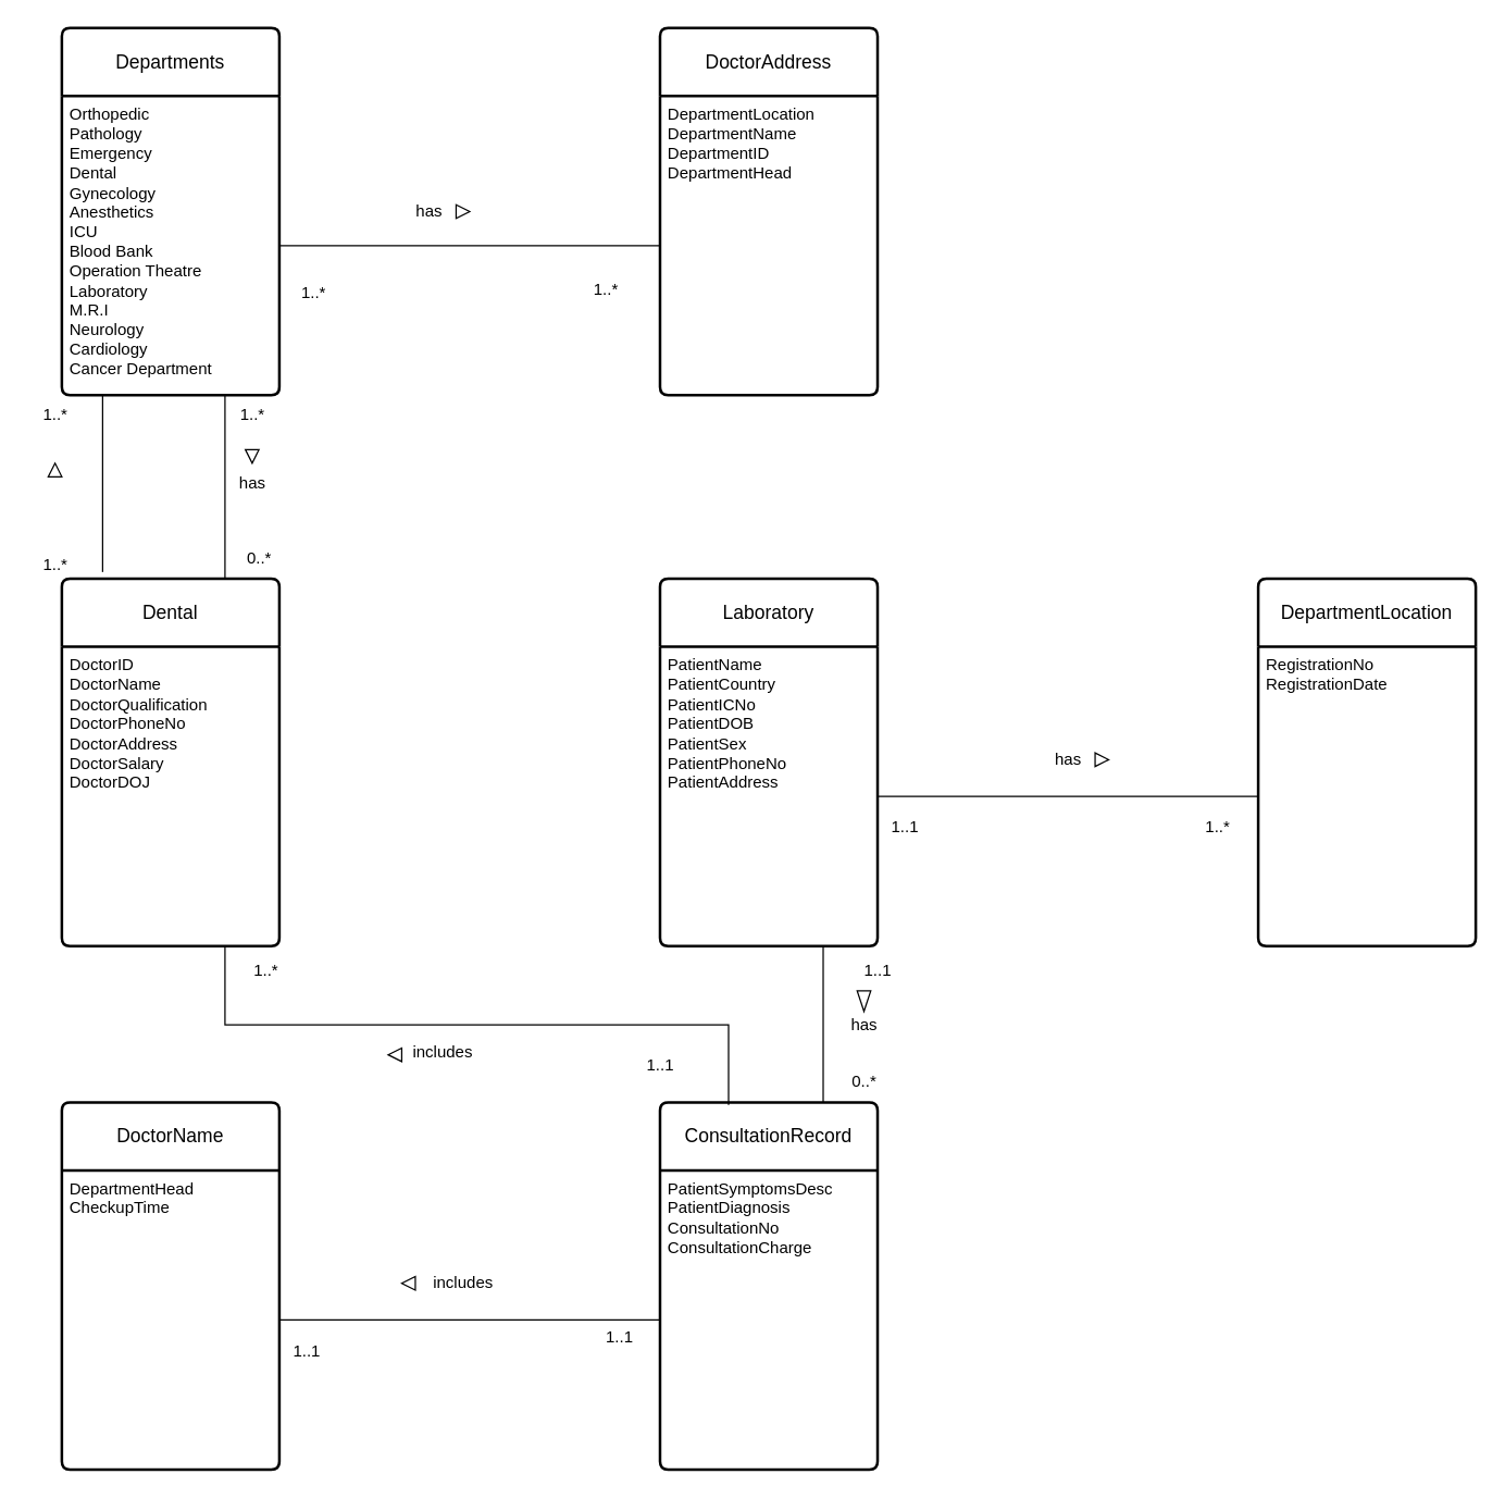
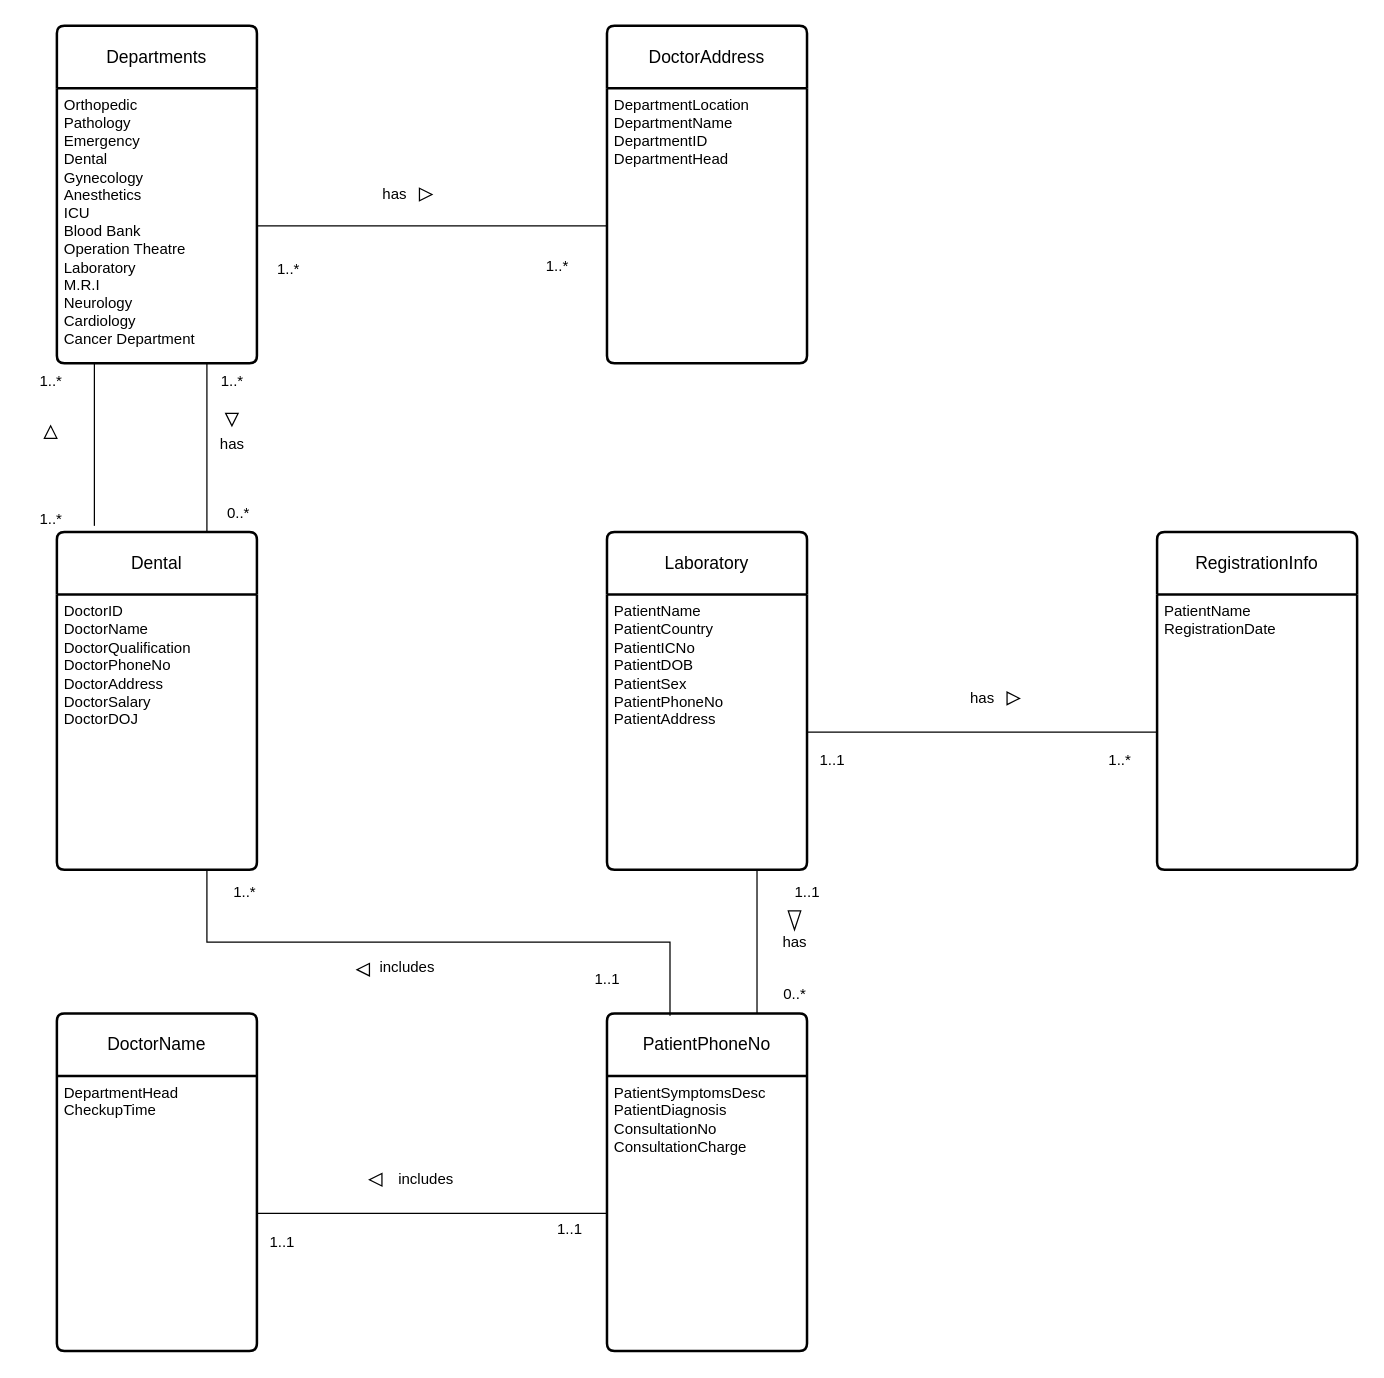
  <mxCell id="0" />
  <mxCell id="1" parent="0" />
  <mxCell id="2" value="Departments" style="swimlane;childLayout=stackLayout;horizontal=1;startSize=50;horizontalStack=0;rounded=1;fontSize=14;fontStyle=0;strokeWidth=2;resizeParent=0;resizeLast=1;shadow=0;dashed=0;align=center;arcSize=4;whiteSpace=wrap;html=1;" vertex="1" parent="1"><mxGeometry x="45" y="20" width="160" height="270" as="geometry" /></mxCell>
  <mxCell id="3" value="Orthopedic&lt;div&gt;Pathology&lt;/div&gt;&lt;div&gt;Emergency&lt;/div&gt;&lt;div&gt;Dental&lt;/div&gt;&lt;div&gt;Gynecology&lt;/div&gt;&lt;div&gt;Anesthetics&lt;/div&gt;&lt;div&gt;ICU&lt;/div&gt;&lt;div&gt;Blood Bank&lt;/div&gt;&lt;div&gt;Operation Theatre&lt;/div&gt;&lt;div&gt;Laboratory&lt;/div&gt;&lt;div&gt;M.R.I&lt;/div&gt;&lt;div&gt;Neurology&lt;/div&gt;&lt;div&gt;Cardiology&lt;/div&gt;&lt;div&gt;Cancer Department&lt;/div&gt;&lt;div&gt;&lt;br&gt;&lt;/div&gt;" style="align=left;strokeColor=none;fillColor=none;spacingLeft=4;spacingRight=4;fontSize=12;verticalAlign=top;resizable=0;rotatable=0;part=1;html=1;whiteSpace=wrap;" vertex="1" parent="2"><mxGeometry y="50" width="160" height="220" as="geometry" /></mxCell>
  <mxCell id="4" style="rounded=0;orthogonalLoop=1;jettySize=auto;html=1;exitX=1;exitY=0.5;exitDx=0;exitDy=0;entryX=0;entryY=0.5;entryDx=0;entryDy=0;endArrow=none;startFill=0;" edge="1" parent="1" source="3" target="6"><mxGeometry relative="1" as="geometry"><mxPoint x="465" y="180" as="targetPoint" /><Array as="points"><mxPoint x="315" y="180" /></Array></mxGeometry></mxCell>
  <mxCell id="5" value="DoctorAddress" style="swimlane;childLayout=stackLayout;horizontal=1;startSize=50;horizontalStack=0;rounded=1;fontSize=14;fontStyle=0;strokeWidth=2;resizeParent=0;resizeLast=1;shadow=0;dashed=0;align=center;arcSize=4;whiteSpace=wrap;html=1;" vertex="1" parent="1"><mxGeometry x="485" y="20" width="160" height="270" as="geometry" /></mxCell>
  <mxCell id="6" value="&lt;div&gt;&lt;span style=&quot;background-color: transparent; color: light-dark(rgb(0, 0, 0), rgb(255, 255, 255));&quot;&gt;DepartmentLocation&lt;/span&gt;&lt;/div&gt;&lt;div&gt;&lt;span style=&quot;background-color: transparent; color: light-dark(rgb(0, 0, 0), rgb(255, 255, 255));&quot;&gt;DepartmentName&lt;/span&gt;&lt;/div&gt;&lt;div&gt;&lt;span style=&quot;background-color: transparent; color: light-dark(rgb(0, 0, 0), rgb(255, 255, 255));&quot;&gt;DepartmentID&lt;/span&gt;&lt;/div&gt;&lt;div&gt;&lt;span style=&quot;background-color: transparent; color: light-dark(rgb(0, 0, 0), rgb(255, 255, 255));&quot;&gt;DepartmentHead&lt;/span&gt;&lt;/div&gt;" style="align=left;strokeColor=none;fillColor=none;spacingLeft=4;spacingRight=4;fontSize=12;verticalAlign=top;resizable=0;rotatable=0;part=1;html=1;whiteSpace=wrap;" vertex="1" parent="5"><mxGeometry y="50" width="160" height="220" as="geometry" /></mxCell>
  <mxCell id="7" value="has" style="text;html=1;align=center;verticalAlign=middle;resizable=0;points=[];autosize=1;strokeColor=none;fillColor=none;" vertex="1" parent="1"><mxGeometry x="295" y="140" width="40" height="30" as="geometry" /></mxCell>
  <mxCell id="8" value="1..*" style="text;html=1;align=center;verticalAlign=middle;resizable=0;points=[];autosize=1;strokeColor=none;fillColor=none;" vertex="1" parent="1"><mxGeometry x="210" y="200" width="40" height="30" as="geometry" /></mxCell>
  <mxCell id="9" value="1..*" style="text;html=1;align=center;verticalAlign=middle;resizable=0;points=[];autosize=1;strokeColor=none;fillColor=none;" vertex="1" parent="1"><mxGeometry y="198" width="40" height="30" as="geometry" x="425" /></mxCell>
  <mxCell id="10" value="" style="triangle;whiteSpace=wrap;html=1;fillColor=light-dark(#FFFFFF,#FFFFFF);strokeColor=light-dark(#000000,#000000);" vertex="1" parent="1"><mxGeometry x="335" y="150" width="10" height="10" as="geometry" /></mxCell>
  <mxCell id="11" value="Dental" style="swimlane;childLayout=stackLayout;horizontal=1;startSize=50;horizontalStack=0;rounded=1;fontSize=14;fontStyle=0;strokeWidth=2;resizeParent=0;resizeLast=1;shadow=0;dashed=0;align=center;arcSize=4;whiteSpace=wrap;html=1;" vertex="1" parent="1"><mxGeometry x="45" y="425" width="160" height="270" as="geometry" /></mxCell>
  <mxCell id="12" value="&lt;div&gt;DoctorID&lt;/div&gt;DoctorName&lt;div&gt;DoctorQualification&lt;/div&gt;&lt;div&gt;DoctorPhoneNo&lt;/div&gt;&lt;div&gt;DoctorAddress&lt;/div&gt;&lt;div&gt;DoctorSalary&lt;/div&gt;&lt;div&gt;DoctorDOJ&lt;/div&gt;&lt;div&gt;&lt;br&gt;&lt;/div&gt;" style="align=left;strokeColor=none;fillColor=none;spacingLeft=4;spacingRight=4;fontSize=12;verticalAlign=top;resizable=0;rotatable=0;part=1;html=1;whiteSpace=wrap;" vertex="1" parent="11"><mxGeometry y="50" width="160" height="220" as="geometry" /></mxCell>
  <mxCell id="13" style="edgeStyle=orthogonalEdgeStyle;rounded=0;orthogonalLoop=1;jettySize=auto;html=1;endArrow=none;startFill=0;" edge="1" parent="1"><mxGeometry relative="1" as="geometry"><mxPoint x="75" y="420" as="sourcePoint" /><mxPoint x="75" y="290" as="targetPoint" /><Array as="points"><mxPoint x="75" y="290" /></Array></mxGeometry></mxCell>
  <mxCell id="14" value="" style="triangle;whiteSpace=wrap;html=1;fillColor=light-dark(#FFFFFF,#FFFFFF);strokeColor=light-dark(#000000,#000000);rotation=-90;" vertex="1" parent="1"><mxGeometry x="35" y="340" width="10" height="10" as="geometry" /></mxCell>
  <mxCell id="15" value="1..*" style="text;html=1;align=center;verticalAlign=middle;resizable=0;points=[];autosize=1;strokeColor=none;fillColor=none;" vertex="1" parent="1"><mxGeometry x="20" y="400" width="40" height="30" as="geometry" /></mxCell>
  <mxCell id="16" value="1..*" style="text;html=1;align=center;verticalAlign=middle;resizable=0;points=[];autosize=1;strokeColor=none;fillColor=none;" vertex="1" parent="1"><mxGeometry x="20" y="290" width="40" height="30" as="geometry" /></mxCell>
  <mxCell id="17" value="Laboratory" style="swimlane;childLayout=stackLayout;horizontal=1;startSize=50;horizontalStack=0;rounded=1;fontSize=14;fontStyle=0;strokeWidth=2;resizeParent=0;resizeLast=1;shadow=0;dashed=0;align=center;arcSize=4;whiteSpace=wrap;html=1;" vertex="1" parent="1"><mxGeometry x="485" y="425" width="160" height="270" as="geometry" /></mxCell>
  <mxCell id="18" value="&lt;div&gt;PatientName&lt;/div&gt;&lt;div&gt;PatientCountry&lt;/div&gt;&lt;div&gt;PatientICNo&lt;/div&gt;&lt;div&gt;PatientDOB&lt;/div&gt;&lt;div&gt;PatientSex&lt;/div&gt;&lt;div&gt;PatientPhoneNo&lt;/div&gt;&lt;div&gt;PatientAddress&lt;/div&gt;" style="align=left;strokeColor=none;fillColor=none;spacingLeft=4;spacingRight=4;fontSize=12;verticalAlign=top;resizable=0;rotatable=0;part=1;html=1;whiteSpace=wrap;" vertex="1" parent="17"><mxGeometry y="50" width="160" height="220" as="geometry" /></mxCell>
- <mxCell id="19" value="DepartmentLocation" style="swimlane;childLayout=stackLayout;horizontal=1;startSize=50;horizontalStack=0;rounded=1;fontSize=14;fontStyle=0;strokeWidth=2;resizeParent=0;resizeLast=1;shadow=0;dashed=0;align=center;arcSize=4;whiteSpace=wrap;html=1;" vertex="1" parent="1"><mxGeometry x="925" y="425" width="160" height="270" as="geometry" /></mxCell>
- <mxCell id="20" value="&lt;div&gt;&lt;span style=&quot;background-color: transparent; color: light-dark(rgb(0, 0, 0), rgb(255, 255, 255));&quot;&gt;RegistrationNo&lt;/span&gt;&lt;/div&gt;&lt;div&gt;&lt;span style=&quot;background-color: transparent; color: light-dark(rgb(0, 0, 0), rgb(255, 255, 255));&quot;&gt;RegistrationDate&lt;/span&gt;&lt;/div&gt;" style="align=left;strokeColor=none;fillColor=none;spacingLeft=4;spacingRight=4;fontSize=12;verticalAlign=top;resizable=0;rotatable=0;part=1;html=1;whiteSpace=wrap;" vertex="1" parent="19"><mxGeometry y="50" width="160" height="220" as="geometry" /></mxCell>
+ <mxCell id="19" value="RegistrationInfo" style="swimlane;childLayout=stackLayout;horizontal=1;startSize=50;horizontalStack=0;rounded=1;fontSize=14;fontStyle=0;strokeWidth=2;resizeParent=0;resizeLast=1;shadow=0;dashed=0;align=center;arcSize=4;whiteSpace=wrap;html=1;" vertex="1" parent="1"><mxGeometry x="925" y="425" width="160" height="270" as="geometry" /></mxCell>
+ <mxCell id="20" value="&lt;div&gt;&lt;span style=&quot;background-color: transparent; color: light-dark(rgb(0, 0, 0), rgb(255, 255, 255));&quot;&gt;PatientName&lt;/span&gt;&lt;/div&gt;&lt;div&gt;&lt;span style=&quot;background-color: transparent; color: light-dark(rgb(0, 0, 0), rgb(255, 255, 255));&quot;&gt;RegistrationDate&lt;/span&gt;&lt;/div&gt;" style="align=left;strokeColor=none;fillColor=none;spacingLeft=4;spacingRight=4;fontSize=12;verticalAlign=top;resizable=0;rotatable=0;part=1;html=1;whiteSpace=wrap;" vertex="1" parent="19"><mxGeometry y="50" width="160" height="220" as="geometry" /></mxCell>
  <mxCell id="21" style="edgeStyle=orthogonalEdgeStyle;rounded=0;orthogonalLoop=1;jettySize=auto;html=1;exitX=0;exitY=0.5;exitDx=0;exitDy=0;entryX=1;entryY=0.5;entryDx=0;entryDy=0;endArrow=none;startFill=0;" edge="1" parent="1" source="20" target="18"><mxGeometry relative="1" as="geometry" /></mxCell>
  <mxCell id="22" value="has" style="text;html=1;align=center;verticalAlign=middle;resizable=0;points=[];autosize=1;strokeColor=none;fillColor=none;" vertex="1" parent="1"><mxGeometry x="765" y="543" width="40" height="30" as="geometry" /></mxCell>
  <mxCell id="23" value="" style="triangle;whiteSpace=wrap;html=1;fillColor=light-dark(#FFFFFF,#FFFFFF);strokeColor=light-dark(#000000,#000000);" vertex="1" parent="1"><mxGeometry x="805" y="553" width="10" height="10" as="geometry" /></mxCell>
  <mxCell id="24" value="1..1" style="text;html=1;align=center;verticalAlign=middle;resizable=0;points=[];autosize=1;strokeColor=none;fillColor=none;" vertex="1" parent="1"><mxGeometry x="645" y="593" width="40" height="30" as="geometry" /></mxCell>
  <mxCell id="25" value="1..*" style="text;html=1;align=center;verticalAlign=middle;resizable=0;points=[];autosize=1;strokeColor=none;fillColor=none;" vertex="1" parent="1"><mxGeometry x="875" y="593" width="40" height="30" as="geometry" /></mxCell>
  <mxCell id="26" style="edgeStyle=orthogonalEdgeStyle;rounded=0;orthogonalLoop=1;jettySize=auto;html=1;exitX=0.75;exitY=0;exitDx=0;exitDy=0;endArrow=none;startFill=0;entryX=0.75;entryY=1;entryDx=0;entryDy=0;" edge="1" parent="1" source="11" target="3"><mxGeometry relative="1" as="geometry"><mxPoint x="245" y="90" as="targetPoint" /></mxGeometry></mxCell>
  <mxCell id="27" value="has" style="text;html=1;align=center;verticalAlign=middle;resizable=0;points=[];autosize=1;strokeColor=none;fillColor=none;" vertex="1" parent="1"><mxGeometry x="165" y="340" width="40" height="30" as="geometry" /></mxCell>
  <mxCell id="28" value="" style="triangle;whiteSpace=wrap;html=1;fillColor=light-dark(#FFFFFF,#FFFFFF);strokeColor=light-dark(#000000,#000000);rotation=90;" vertex="1" parent="1"><mxGeometry x="180" y="330" width="10" height="10" as="geometry" /></mxCell>
  <mxCell id="29" value="1..*" style="text;html=1;align=center;verticalAlign=middle;resizable=0;points=[];autosize=1;strokeColor=none;fillColor=none;" vertex="1" parent="1"><mxGeometry x="165" y="290" width="40" height="30" as="geometry" /></mxCell>
  <mxCell id="30" value="0..*" style="text;html=1;align=center;verticalAlign=middle;resizable=0;points=[];autosize=1;strokeColor=none;fillColor=none;" vertex="1" parent="1"><mxGeometry x="170" y="395" width="40" height="30" as="geometry" /></mxCell>
- <mxCell id="31" value="ConsultationRecord" style="swimlane;childLayout=stackLayout;horizontal=1;startSize=50;horizontalStack=0;rounded=1;fontSize=14;fontStyle=0;strokeWidth=2;resizeParent=0;resizeLast=1;shadow=0;dashed=0;align=center;arcSize=4;whiteSpace=wrap;html=1;" vertex="1" parent="1"><mxGeometry x="485" y="810" width="160" height="270" as="geometry" /></mxCell>
+ <mxCell id="31" value="PatientPhoneNo" style="swimlane;childLayout=stackLayout;horizontal=1;startSize=50;horizontalStack=0;rounded=1;fontSize=14;fontStyle=0;strokeWidth=2;resizeParent=0;resizeLast=1;shadow=0;dashed=0;align=center;arcSize=4;whiteSpace=wrap;html=1;" vertex="1" parent="1"><mxGeometry x="485" y="810" width="160" height="270" as="geometry" /></mxCell>
  <mxCell id="32" value="&lt;div&gt;PatientSymptomsDesc&lt;/div&gt;&lt;div&gt;PatientDiagnosis&lt;/div&gt;&lt;div&gt;ConsultationNo&lt;/div&gt;&lt;div&gt;ConsultationCharge&lt;/div&gt;" style="align=left;strokeColor=none;fillColor=none;spacingLeft=4;spacingRight=4;fontSize=12;verticalAlign=top;resizable=0;rotatable=0;part=1;html=1;whiteSpace=wrap;" vertex="1" parent="31"><mxGeometry y="50" width="160" height="220" as="geometry" /></mxCell>
  <mxCell id="33" value="DoctorName" style="swimlane;childLayout=stackLayout;horizontal=1;startSize=50;horizontalStack=0;rounded=1;fontSize=14;fontStyle=0;strokeWidth=2;resizeParent=0;resizeLast=1;shadow=0;dashed=0;align=center;arcSize=4;whiteSpace=wrap;html=1;" vertex="1" parent="1"><mxGeometry x="45" y="810" width="160" height="270" as="geometry" /></mxCell>
  <mxCell id="34" value="DepartmentHead&lt;div&gt;CheckupTime&lt;/div&gt;" style="align=left;strokeColor=none;fillColor=none;spacingLeft=4;spacingRight=4;fontSize=12;verticalAlign=top;resizable=0;rotatable=0;part=1;html=1;whiteSpace=wrap;" vertex="1" parent="33"><mxGeometry y="50" width="160" height="220" as="geometry" /></mxCell>
  <mxCell id="35" style="edgeStyle=orthogonalEdgeStyle;rounded=0;orthogonalLoop=1;jettySize=auto;html=1;exitX=0.75;exitY=1;exitDx=0;exitDy=0;endArrow=none;startFill=0;" edge="1" parent="1" source="18"><mxGeometry relative="1" as="geometry"><mxPoint x="605" y="810" as="targetPoint" /></mxGeometry></mxCell>
  <mxCell id="36" value="has" style="text;html=1;align=center;verticalAlign=middle;resizable=0;points=[];autosize=1;strokeColor=none;fillColor=none;" vertex="1" parent="1"><mxGeometry x="615" y="738" width="40" height="30" as="geometry" /></mxCell>
  <mxCell id="37" value="" style="triangle;whiteSpace=wrap;html=1;fillColor=light-dark(#FFFFFF,#FFFFFF);strokeColor=light-dark(#000000,#000000);rotation=90;" vertex="1" parent="1"><mxGeometry x="627.5" y="730.5" width="15" height="10" as="geometry" /></mxCell>
  <mxCell id="38" value="1..1" style="text;html=1;align=center;verticalAlign=middle;resizable=0;points=[];autosize=1;strokeColor=none;fillColor=none;" vertex="1" parent="1"><mxGeometry x="625" y="698" width="40" height="30" as="geometry" /></mxCell>
  <mxCell id="39" value="0..*" style="text;html=1;align=center;verticalAlign=middle;resizable=0;points=[];autosize=1;strokeColor=none;fillColor=none;" vertex="1" parent="1"><mxGeometry x="615" y="780" width="40" height="30" as="geometry" /></mxCell>
  <mxCell id="40" style="edgeStyle=orthogonalEdgeStyle;rounded=0;orthogonalLoop=1;jettySize=auto;html=1;exitX=0;exitY=0.5;exitDx=0;exitDy=0;entryX=1;entryY=0.5;entryDx=0;entryDy=0;endArrow=none;startFill=0;" edge="1" parent="1" source="32" target="34"><mxGeometry relative="1" as="geometry" /></mxCell>
  <mxCell id="41" value="includes" style="text;html=1;align=center;verticalAlign=middle;resizable=0;points=[];autosize=1;strokeColor=none;fillColor=none;" vertex="1" parent="1"><mxGeometry x="305" y="928" width="70" height="30" as="geometry" /></mxCell>
  <mxCell id="42" value="" style="triangle;whiteSpace=wrap;html=1;fillColor=light-dark(#FFFFFF,#FFFFFF);strokeColor=light-dark(#000000,#000000);rotation=-180;" vertex="1" parent="1"><mxGeometry x="295" y="938" width="10" height="10" as="geometry" /></mxCell>
  <mxCell id="43" value="1..1" style="text;html=1;align=center;verticalAlign=middle;resizable=0;points=[];autosize=1;strokeColor=none;fillColor=none;" vertex="1" parent="1"><mxGeometry x="205" y="978" width="40" height="30" as="geometry" /></mxCell>
  <mxCell id="44" value="1..1" style="text;html=1;align=center;verticalAlign=middle;resizable=0;points=[];autosize=1;strokeColor=none;fillColor=none;" vertex="1" parent="1"><mxGeometry x="435" y="968" width="40" height="30" as="geometry" /></mxCell>
  <mxCell id="45" style="edgeStyle=orthogonalEdgeStyle;rounded=0;orthogonalLoop=1;jettySize=auto;html=1;exitX=0.5;exitY=1;exitDx=0;exitDy=0;entryX=0.315;entryY=0.007;entryDx=0;entryDy=0;entryPerimeter=0;endArrow=none;startFill=0;" edge="1" parent="1" source="12" target="31"><mxGeometry relative="1" as="geometry"><Array as="points"><mxPoint x="165" y="695" /><mxPoint x="165" y="753" /><mxPoint x="535" y="753" /></Array></mxGeometry></mxCell>
  <mxCell id="46" value="includes" style="text;html=1;align=center;verticalAlign=middle;resizable=0;points=[];autosize=1;strokeColor=none;fillColor=none;" vertex="1" parent="1"><mxGeometry x="290" y="758" width="70" height="30" as="geometry" /></mxCell>
  <mxCell id="47" value="" style="triangle;whiteSpace=wrap;html=1;fillColor=light-dark(#FFFFFF,#FFFFFF);strokeColor=light-dark(#000000,#000000);rotation=-180;" vertex="1" parent="1"><mxGeometry x="285" y="770" width="10" height="10" as="geometry" /></mxCell>
  <mxCell id="48" value="1..*" style="text;html=1;align=center;verticalAlign=middle;resizable=0;points=[];autosize=1;strokeColor=none;fillColor=none;" vertex="1" parent="1"><mxGeometry x="175" y="698" width="40" height="30" as="geometry" /></mxCell>
  <mxCell id="49" value="1..1" style="text;html=1;align=center;verticalAlign=middle;resizable=0;points=[];autosize=1;strokeColor=none;fillColor=none;" vertex="1" parent="1"><mxGeometry x="465" y="768" width="40" height="30" as="geometry" /></mxCell>
